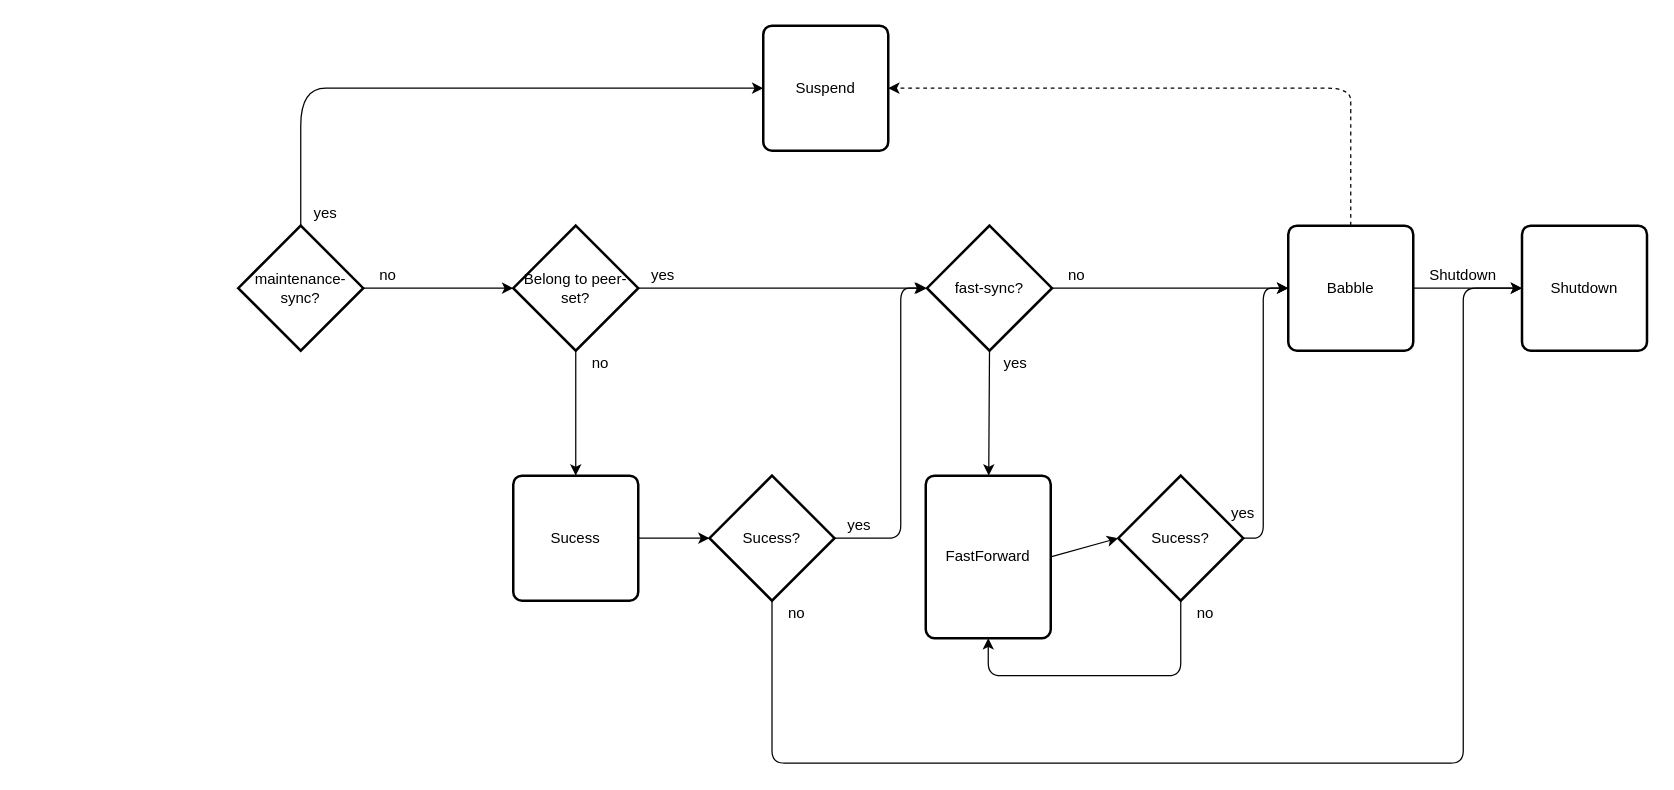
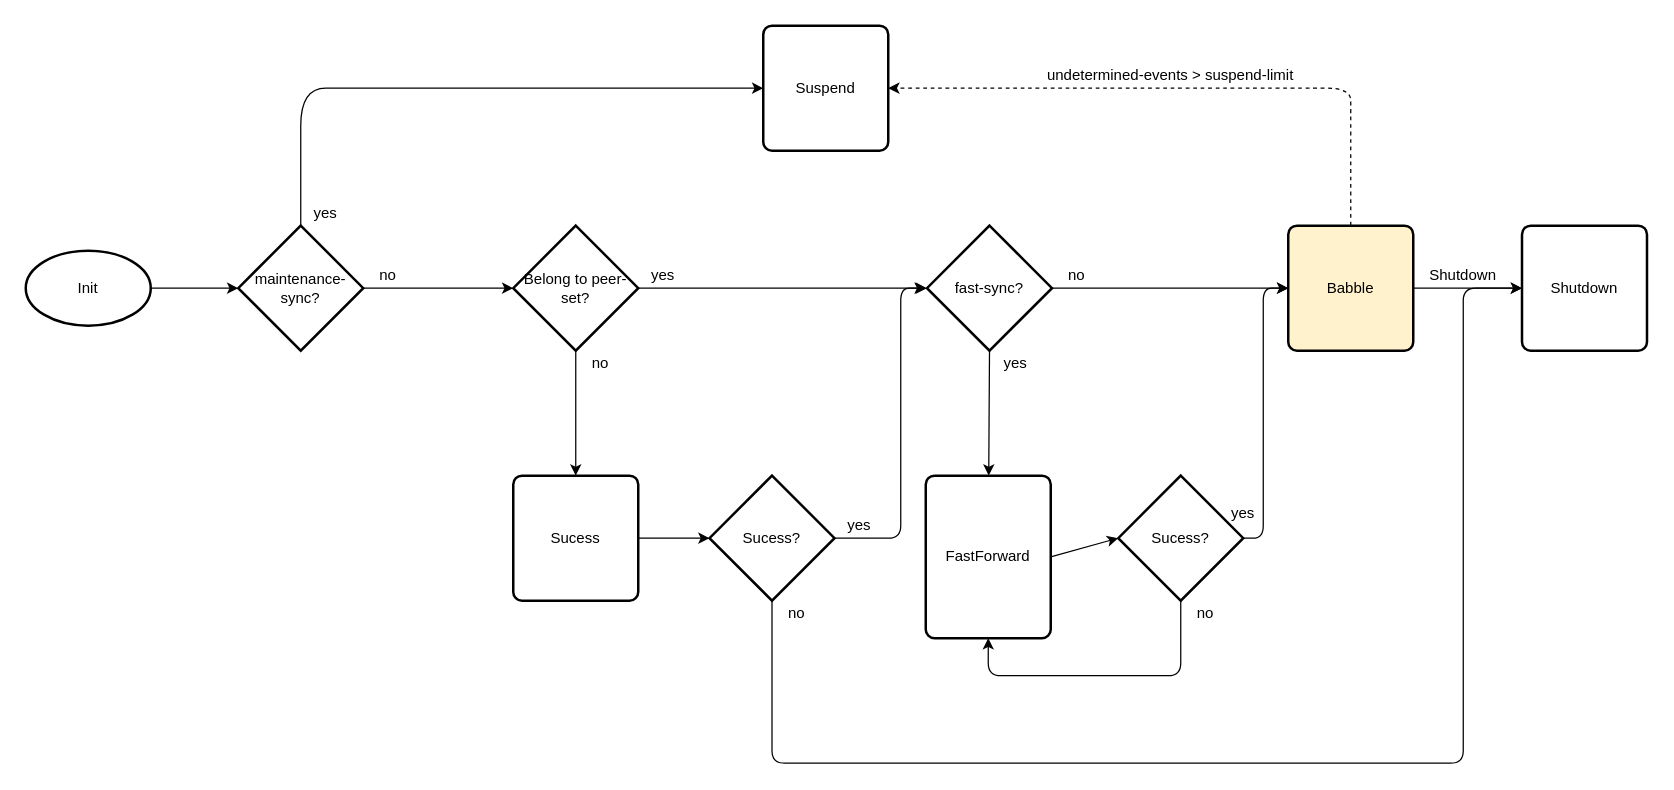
  <mxCell id="0" />
  <mxCell id="1" parent="0" />
+ <mxCell id="2" value="Init" style="strokeWidth=2;html=1;shape=mxgraph.flowchart.start_1;whiteSpace=wrap;" parent="1" vertex="1"><mxGeometry x="20" y="200" width="100" height="60" as="geometry" /></mxCell>
  <mxCell id="3" value="Belong to peer-set?" style="strokeWidth=2;html=1;shape=mxgraph.flowchart.decision;whiteSpace=wrap;" parent="1" vertex="1"><mxGeometry x="410" y="180" width="100" height="100" as="geometry" /></mxCell>
  <mxCell id="4" value="fast-sync?" style="strokeWidth=2;html=1;shape=mxgraph.flowchart.decision;whiteSpace=wrap;" parent="1" vertex="1"><mxGeometry x="741" y="180" width="100" height="100" as="geometry" /></mxCell>
- <mxCell id="5" value="Babble" style="rounded=1;whiteSpace=wrap;html=1;absoluteArcSize=1;arcSize=14;strokeWidth=2;" parent="1" vertex="1"><mxGeometry x="1030" y="180" width="100" height="100" as="geometry" /></mxCell>
+ <mxCell id="5" value="Babble" style="rounded=1;whiteSpace=wrap;html=1;absoluteArcSize=1;arcSize=14;strokeWidth=2;fillColor=#fff2cc;" parent="1" vertex="1"><mxGeometry x="1030" y="180" width="100" height="100" as="geometry" /></mxCell>
  <mxCell id="6" value="Shutdown" style="rounded=1;whiteSpace=wrap;html=1;absoluteArcSize=1;arcSize=14;strokeWidth=2;" parent="1" vertex="1"><mxGeometry x="1217" y="180" width="100" height="100" as="geometry" /></mxCell>
  <mxCell id="7" value="Sucess" style="rounded=1;whiteSpace=wrap;html=1;absoluteArcSize=1;arcSize=14;strokeWidth=2;" parent="1" vertex="1"><mxGeometry x="410" y="380" width="100" height="100" as="geometry" /></mxCell>
  <mxCell id="8" value="Sucess?" style="strokeWidth=2;html=1;shape=mxgraph.flowchart.decision;whiteSpace=wrap;" parent="1" vertex="1"><mxGeometry x="567" y="380" width="100" height="100" as="geometry" /></mxCell>
  <mxCell id="9" value="FastForward" style="rounded=1;whiteSpace=wrap;html=1;absoluteArcSize=1;arcSize=14;strokeWidth=2;" parent="1" vertex="1"><mxGeometry x="740" y="380" width="100" height="130" as="geometry" /></mxCell>
  <mxCell id="10" value="Sucess?" style="strokeWidth=2;html=1;shape=mxgraph.flowchart.decision;whiteSpace=wrap;" parent="1" vertex="1"><mxGeometry x="894" y="380" width="100" height="100" as="geometry" /></mxCell>
  <mxCell id="11" value="" style="endArrow=classic;html=1;entryX=0;entryY=0.5;entryDx=0;entryDy=0;entryPerimeter=0;exitX=1;exitY=0.5;exitDx=0;exitDy=0;exitPerimeter=0;" parent="1" source="32" target="3" edge="1"><mxGeometry width="50" height="50" relative="1" as="geometry"><mxPoint x="270" y="550" as="sourcePoint" /><mxPoint x="320" y="500" as="targetPoint" /></mxGeometry></mxCell>
  <mxCell id="12" value="" style="endArrow=classic;html=1;entryX=0.5;entryY=0;entryDx=0;entryDy=0;exitX=0.5;exitY=1;exitDx=0;exitDy=0;exitPerimeter=0;" parent="1" source="3" target="7" edge="1"><mxGeometry width="50" height="50" relative="1" as="geometry"><mxPoint x="460" y="290" as="sourcePoint" /><mxPoint x="420" y="240" as="targetPoint" /></mxGeometry></mxCell>
  <mxCell id="13" value="" style="endArrow=classic;html=1;exitX=1;exitY=0.5;exitDx=0;exitDy=0;exitPerimeter=0;entryX=0;entryY=0.5;entryDx=0;entryDy=0;entryPerimeter=0;" parent="1" source="3" target="4" edge="1"><mxGeometry width="50" height="50" relative="1" as="geometry"><mxPoint x="470" y="290" as="sourcePoint" /><mxPoint x="720" y="230" as="targetPoint" /></mxGeometry></mxCell>
  <mxCell id="14" value="" style="endArrow=classic;html=1;entryX=0;entryY=0.5;entryDx=0;entryDy=0;entryPerimeter=0;" parent="1" source="7" target="8" edge="1"><mxGeometry width="50" height="50" relative="1" as="geometry"><mxPoint x="470" y="290" as="sourcePoint" /><mxPoint x="470" y="390" as="targetPoint" /></mxGeometry></mxCell>
  <mxCell id="15" value="" style="endArrow=classic;html=1;exitX=1;exitY=0.5;exitDx=0;exitDy=0;exitPerimeter=0;" parent="1" source="8" edge="1"><mxGeometry width="50" height="50" relative="1" as="geometry"><mxPoint x="520" y="440" as="sourcePoint" /><mxPoint x="740" y="230" as="targetPoint" /><Array as="points"><mxPoint x="720" y="430" /><mxPoint x="720" y="230" /></Array></mxGeometry></mxCell>
  <mxCell id="16" value="" style="endArrow=classic;html=1;exitX=0.5;exitY=1;exitDx=0;exitDy=0;exitPerimeter=0;" parent="1" source="4" target="9" edge="1"><mxGeometry width="50" height="50" relative="1" as="geometry"><mxPoint x="530" y="450" as="sourcePoint" /><mxPoint x="587" y="450" as="targetPoint" /></mxGeometry></mxCell>
  <mxCell id="17" value="" style="endArrow=classic;html=1;entryX=0;entryY=0.5;entryDx=0;entryDy=0;entryPerimeter=0;exitX=1;exitY=0.5;exitDx=0;exitDy=0;" parent="1" source="9" target="10" edge="1"><mxGeometry width="50" height="50" relative="1" as="geometry"><mxPoint x="540" y="460" as="sourcePoint" /><mxPoint x="597" y="460" as="targetPoint" /></mxGeometry></mxCell>
  <mxCell id="18" value="" style="endArrow=classic;html=1;entryX=0;entryY=0.5;entryDx=0;entryDy=0;" parent="1" source="4" target="5" edge="1"><mxGeometry width="50" height="50" relative="1" as="geometry"><mxPoint x="550" y="470" as="sourcePoint" /><mxPoint x="607" y="470" as="targetPoint" /></mxGeometry></mxCell>
  <mxCell id="19" value="" style="endArrow=classic;html=1;entryX=0;entryY=0.5;entryDx=0;entryDy=0;exitX=1;exitY=0.5;exitDx=0;exitDy=0;exitPerimeter=0;" parent="1" source="10" target="5" edge="1"><mxGeometry width="50" height="50" relative="1" as="geometry"><mxPoint x="560" y="480" as="sourcePoint" /><mxPoint x="617" y="480" as="targetPoint" /><Array as="points"><mxPoint x="1010" y="430" /><mxPoint x="1010" y="230" /></Array></mxGeometry></mxCell>
  <mxCell id="20" value="" style="endArrow=classic;html=1;entryX=0;entryY=0.5;entryDx=0;entryDy=0;exitX=1;exitY=0.5;exitDx=0;exitDy=0;" parent="1" source="5" target="6" edge="1"><mxGeometry width="50" height="50" relative="1" as="geometry"><mxPoint x="570" y="490" as="sourcePoint" /><mxPoint x="627" y="490" as="targetPoint" /></mxGeometry></mxCell>
  <mxCell id="21" value="" style="endArrow=classic;html=1;exitX=0.5;exitY=1;exitDx=0;exitDy=0;exitPerimeter=0;entryX=0;entryY=0.5;entryDx=0;entryDy=0;" parent="1" source="8" target="6" edge="1"><mxGeometry width="50" height="50" relative="1" as="geometry"><mxPoint x="580" y="500" as="sourcePoint" /><mxPoint x="1190" y="230" as="targetPoint" /><Array as="points"><mxPoint x="617" y="610" /><mxPoint x="1170" y="610" /><mxPoint x="1170" y="230" /></Array></mxGeometry></mxCell>
  <mxCell id="22" value="" style="endArrow=classic;html=1;entryX=0.5;entryY=1;entryDx=0;entryDy=0;exitX=0.5;exitY=1;exitDx=0;exitDy=0;exitPerimeter=0;" parent="1" source="10" target="9" edge="1"><mxGeometry width="50" height="50" relative="1" as="geometry"><mxPoint x="590" y="510" as="sourcePoint" /><mxPoint x="647" y="510" as="targetPoint" /><Array as="points"><mxPoint x="944" y="540" /><mxPoint x="790" y="540" /></Array></mxGeometry></mxCell>
  <mxCell id="23" value="yes&lt;br&gt;" style="text;html=1;strokeColor=none;fillColor=none;align=center;verticalAlign=middle;whiteSpace=wrap;rounded=0;" parent="1" vertex="1"><mxGeometry x="510" y="210" width="40" height="20" as="geometry" /></mxCell>
  <mxCell id="24" value="yes&lt;br&gt;" style="text;html=1;strokeColor=none;fillColor=none;align=center;verticalAlign=middle;whiteSpace=wrap;rounded=0;" parent="1" vertex="1"><mxGeometry x="792" y="280" width="40" height="20" as="geometry" /></mxCell>
  <mxCell id="25" value="yes&lt;br&gt;" style="text;html=1;strokeColor=none;fillColor=none;align=center;verticalAlign=middle;whiteSpace=wrap;rounded=0;" parent="1" vertex="1"><mxGeometry x="974" y="400" width="40" height="20" as="geometry" /></mxCell>
  <mxCell id="26" value="yes&lt;br&gt;" style="text;html=1;strokeColor=none;fillColor=none;align=center;verticalAlign=middle;whiteSpace=wrap;rounded=0;" parent="1" vertex="1"><mxGeometry x="667" y="410" width="40" height="20" as="geometry" /></mxCell>
  <mxCell id="27" value="no" style="text;html=1;strokeColor=none;fillColor=none;align=center;verticalAlign=middle;whiteSpace=wrap;rounded=0;" parent="1" vertex="1"><mxGeometry x="460" y="280" width="40" height="20" as="geometry" /></mxCell>
  <mxCell id="28" value="no&lt;br&gt;" style="text;html=1;strokeColor=none;fillColor=none;align=center;verticalAlign=middle;whiteSpace=wrap;rounded=0;" parent="1" vertex="1"><mxGeometry x="841" y="210" width="40" height="20" as="geometry" /></mxCell>
  <mxCell id="29" value="no" style="text;html=1;strokeColor=none;fillColor=none;align=center;verticalAlign=middle;whiteSpace=wrap;rounded=0;" parent="1" vertex="1"><mxGeometry x="617" y="480" width="40" height="20" as="geometry" /></mxCell>
  <mxCell id="30" value="no" style="text;html=1;strokeColor=none;fillColor=none;align=center;verticalAlign=middle;whiteSpace=wrap;rounded=0;" parent="1" vertex="1"><mxGeometry x="944" y="480" width="40" height="20" as="geometry" /></mxCell>
  <mxCell id="31" value="Shutdown" style="text;html=1;strokeColor=none;fillColor=none;align=center;verticalAlign=middle;whiteSpace=wrap;rounded=0;" parent="1" vertex="1"><mxGeometry x="1150" y="210" width="40" height="20" as="geometry" /></mxCell>
  <mxCell id="32" value="maintenance-sync?" style="strokeWidth=2;html=1;shape=mxgraph.flowchart.decision;whiteSpace=wrap;" vertex="1" parent="1"><mxGeometry x="190" y="180" width="100" height="100" as="geometry" /></mxCell>
+ <mxCell id="33" value="" style="endArrow=classic;html=1;entryX=0;entryY=0.5;entryDx=0;entryDy=0;entryPerimeter=0;exitX=1;exitY=0.5;exitDx=0;exitDy=0;exitPerimeter=0;" edge="1" parent="1" source="2" target="32"><mxGeometry width="50" height="50" relative="1" as="geometry"><mxPoint x="120" y="230" as="sourcePoint" /><mxPoint x="410" y="230" as="targetPoint" /></mxGeometry></mxCell>
  <mxCell id="34" value="no&lt;br&gt;" style="text;html=1;strokeColor=none;fillColor=none;align=center;verticalAlign=middle;whiteSpace=wrap;rounded=0;" vertex="1" parent="1"><mxGeometry x="290" y="210" width="40" height="20" as="geometry" /></mxCell>
  <mxCell id="35" value="Suspend" style="rounded=1;whiteSpace=wrap;html=1;absoluteArcSize=1;arcSize=14;strokeWidth=2;" vertex="1" parent="1"><mxGeometry x="610" y="20" width="100" height="100" as="geometry" /></mxCell>
  <mxCell id="36" value="" style="curved=1;endArrow=classic;html=1;exitX=0.5;exitY=0;exitDx=0;exitDy=0;exitPerimeter=0;entryX=0;entryY=0.5;entryDx=0;entryDy=0;" edge="1" parent="1" source="32" target="35"><mxGeometry width="50" height="50" relative="1" as="geometry"><mxPoint x="230" y="150" as="sourcePoint" /><mxPoint x="280" y="100" as="targetPoint" /><Array as="points"><mxPoint y="130" x="240" /><mxPoint y="70" x="240" /><mxPoint x="280" y="70" /></Array></mxGeometry></mxCell>
  <mxCell id="37" value="yes&lt;br&gt;" style="text;html=1;strokeColor=none;fillColor=none;align=center;verticalAlign=middle;whiteSpace=wrap;rounded=0;" vertex="1" parent="1"><mxGeometry y="160" width="40" height="20" as="geometry" x="240" /></mxCell>
  <mxCell id="38" value="" style="curved=1;endArrow=classic;html=1;entryX=1;entryY=0.5;entryDx=0;entryDy=0;exitX=0.5;exitY=0;exitDx=0;exitDy=0;dashed=1;" edge="1" parent="1" source="5" target="35"><mxGeometry width="50" height="50" relative="1" as="geometry"><mxPoint x="150" y="690" as="sourcePoint" /><mxPoint x="200" y="640" as="targetPoint" /><Array as="points"><mxPoint x="1080" y="90" /><mxPoint x="1080" y="70" /><mxPoint x="1040" y="70" /></Array></mxGeometry></mxCell>
+ <mxCell id="39" value="undetermined-events &amp;gt; suspend-limit" style="text;html=1;strokeColor=none;fillColor=none;align=center;verticalAlign=middle;whiteSpace=wrap;rounded=0;" vertex="1" parent="1"><mxGeometry x="832" y="50" width="208" height="20" as="geometry" /></mxCell>
